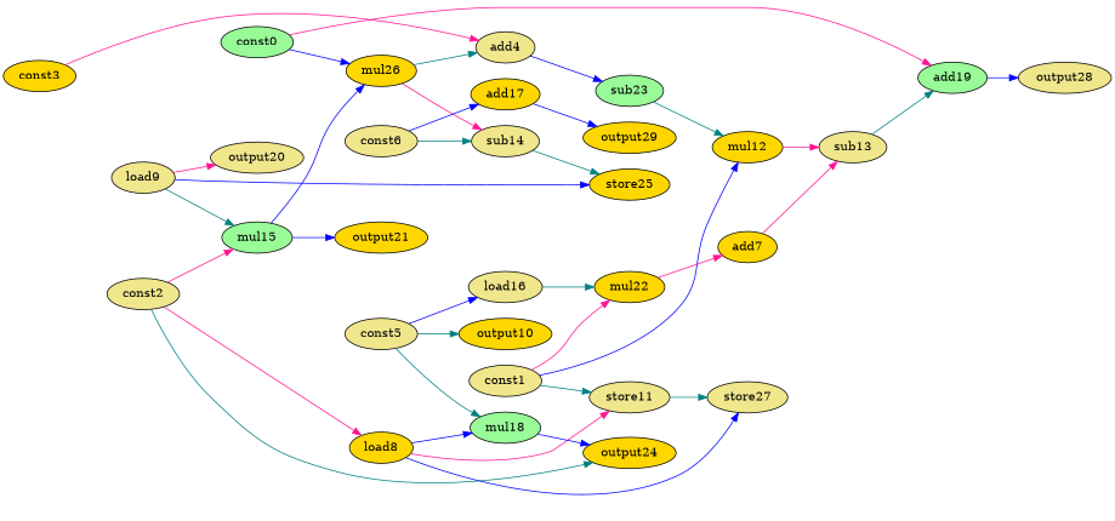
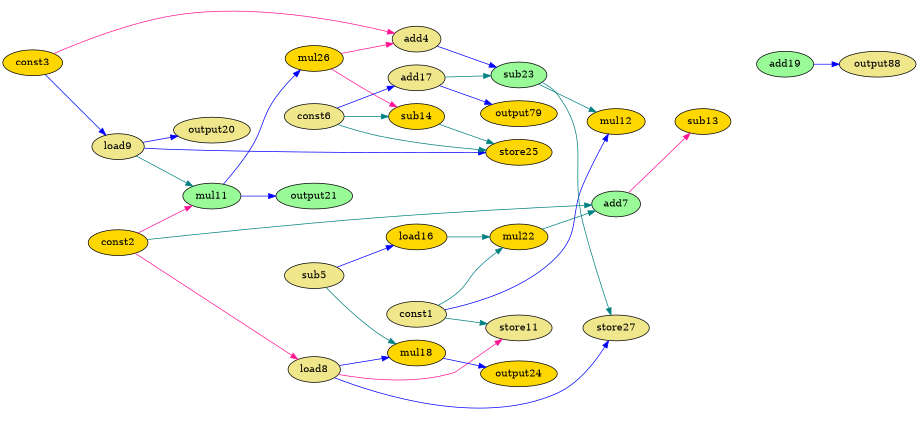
  digraph {
    rankdir=LR
    node [fillcolor=gold opcode=const style=filled]
    edge [color=blue operand=0]
-   const0 [fillcolor=palegreen]
    add19 [fillcolor=palegreen opcode=add]
    mul26 [opcode=mul]
-   output28 [fillcolor=khaki opcode=output]
+   output28 [fillcolor=khaki opcode=output label=output88]
    add4 [fillcolor=khaki opcode=add]
-   sub14 [fillcolor=khaki opcode=sub]
+   sub14 [opcode=sub]
    const1 [fillcolor=khaki]
    store11 [fillcolor=khaki opcode=store]
    mul12 [opcode=mul]
    mul22 [opcode=mul]
-   sub13 [fillcolor=khaki opcode=sub]
-   add7 [opcode=add]
-   const2 [fillcolor=khaki]
-   load8 [opcode=load]
-   mul15 [fillcolor=palegreen opcode=mul]
-   mul18 [fillcolor=palegreen opcode=mul]
+   sub13 [opcode=sub]
+   add7 [fillcolor=palegreen opcode=add]
+   const2
+   load8 [fillcolor=khaki opcode=load]
+   mul15 [fillcolor=palegreen opcode=mul label=mul11]
+   mul18 [opcode=mul]
    store27 [fillcolor=khaki opcode=store]
-   output21 [opcode=output]
+   output21 [fillcolor=palegreen opcode=output]
    const3
    load9 [fillcolor=khaki opcode=load]
    sub23 [fillcolor=palegreen opcode=sub]
    store25 [opcode=store]
    output20 [fillcolor=khaki opcode=output]
-   const5 [fillcolor=khaki]
-   output10 [opcode=output]
-   load16 [fillcolor=khaki opcode=load]
+   const5 [fillcolor=khaki label=sub5]
+   load16 [opcode=load]
    output24 [opcode=output]
    const6 [fillcolor=khaki]
-   add17 [opcode=add]
-   output29 [opcode=output]
-   const0 -> add19 [color=deeppink]
-   const0 -> mul26
+   add17 [fillcolor=khaki opcode=add]
+   output29 [opcode=output label=output79]
    add19 -> output28
-   mul26 -> add4 [color=teal]
+   mul26 -> add4 [color=deeppink]
    mul26 -> sub14 [color=deeppink]
    add4 -> sub23 [operand=1]
    sub14 -> store25 [color=teal]
    const1 -> store11 [color=teal operand=1]
    const1 -> mul12
-   const1 -> mul22 [color=deeppink operand=1]
-   mul12 -> sub13 [color=deeppink]
-   mul22 -> add7 [color=deeppink operand=1]
-   sub13 -> add19 [color=teal operand=1]
+   const1 -> mul22 [color=teal operand=1]
+   mul22 -> add7 [color=teal operand=1]
    add7 -> sub13 [color=deeppink operand=1]
-   const2 -> output24 [color=teal]
+   const2 -> add7 [color=teal]
    const2 -> load8 [color=deeppink]
    const2 -> mul15 [color=deeppink operand=1]
    load8 -> store11 [color=deeppink]
    load8 -> mul18
    load8 -> store27
    mul15 -> mul26 [operand=1]
    mul15 -> output21
    mul18 -> output24
    const3 -> add4 [color=deeppink operand=1]
+   const3 -> load9
    load9 -> mul15 [color=teal]
    load9 -> store25
-   load9 -> output20 [color=deeppink]
+   load9 -> output20
    sub23 -> mul12 [color=teal operand=1]
-   store11 -> store27 [color=teal operand=1]
+   sub23 -> store27 [color=teal operand=1]
    const5 -> mul18 [color=teal operand=1]
-   const5 -> output10 [color=teal]
    const5 -> load16
    load16 -> mul22 [color=teal]
    const6 -> sub14 [color=teal operand=1]
+   const6 -> store25 [color=teal operand=1]
    const6 -> add17 [operand=1]
+   add17 -> sub23 [color=teal]
    add17 -> output29
  }
